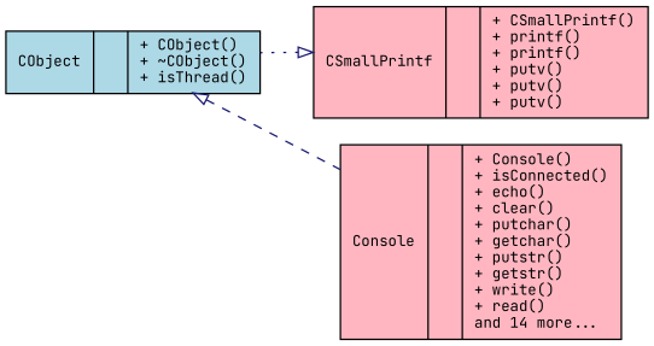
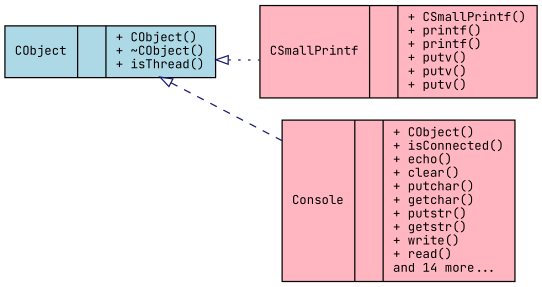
  digraph {
    fontname="JetBrains Mono"
    rankdir=LR
    node [color=black fillcolor=lightpink fontname="JetBrains Mono" fontsize=10 shape=record style=filled]
    edge [arrowtail=onormal color=midnightblue dir=back fontname="JetBrains Mono" fontsize=10 labelfontname=Helvetica labelfontsize=10]
-   n1 [fontcolor=black height=0.2 label="{Console\n||+ Console()\l+ isConnected()\l+ echo()\l+ clear()\l+ putchar()\l+ getchar()\l+ putstr()\l+ getstr()\l+ write()\l+ read()\land 14 more...\l}" width=0.4]
+   n1 [fontcolor=black height=0.2 label="{Console\n||+ CObject()\l+ isConnected()\l+ echo()\l+ clear()\l+ putchar()\l+ getchar()\l+ putstr()\l+ getstr()\l+ write()\l+ read()\land 14 more...\l}" width=0.4]
    n2 [height=0.2 label="{CSmallPrintf\n||+ CSmallPrintf()\l+ printf()\l+ printf()\l+ putv()\l+ putv()\l+ putv()\l}" width=0.4]
    n3 [fillcolor=lightblue height=0.2 label="{CObject\n||+ CObject()\l+ ~CObject()\l+ isThread()\l}" width=0.4]
    n3 -> n1 [style=dashed]
-   n2 -> n3 [style=dotted]
+   n3 -> n2 [style=dotted]
  }
